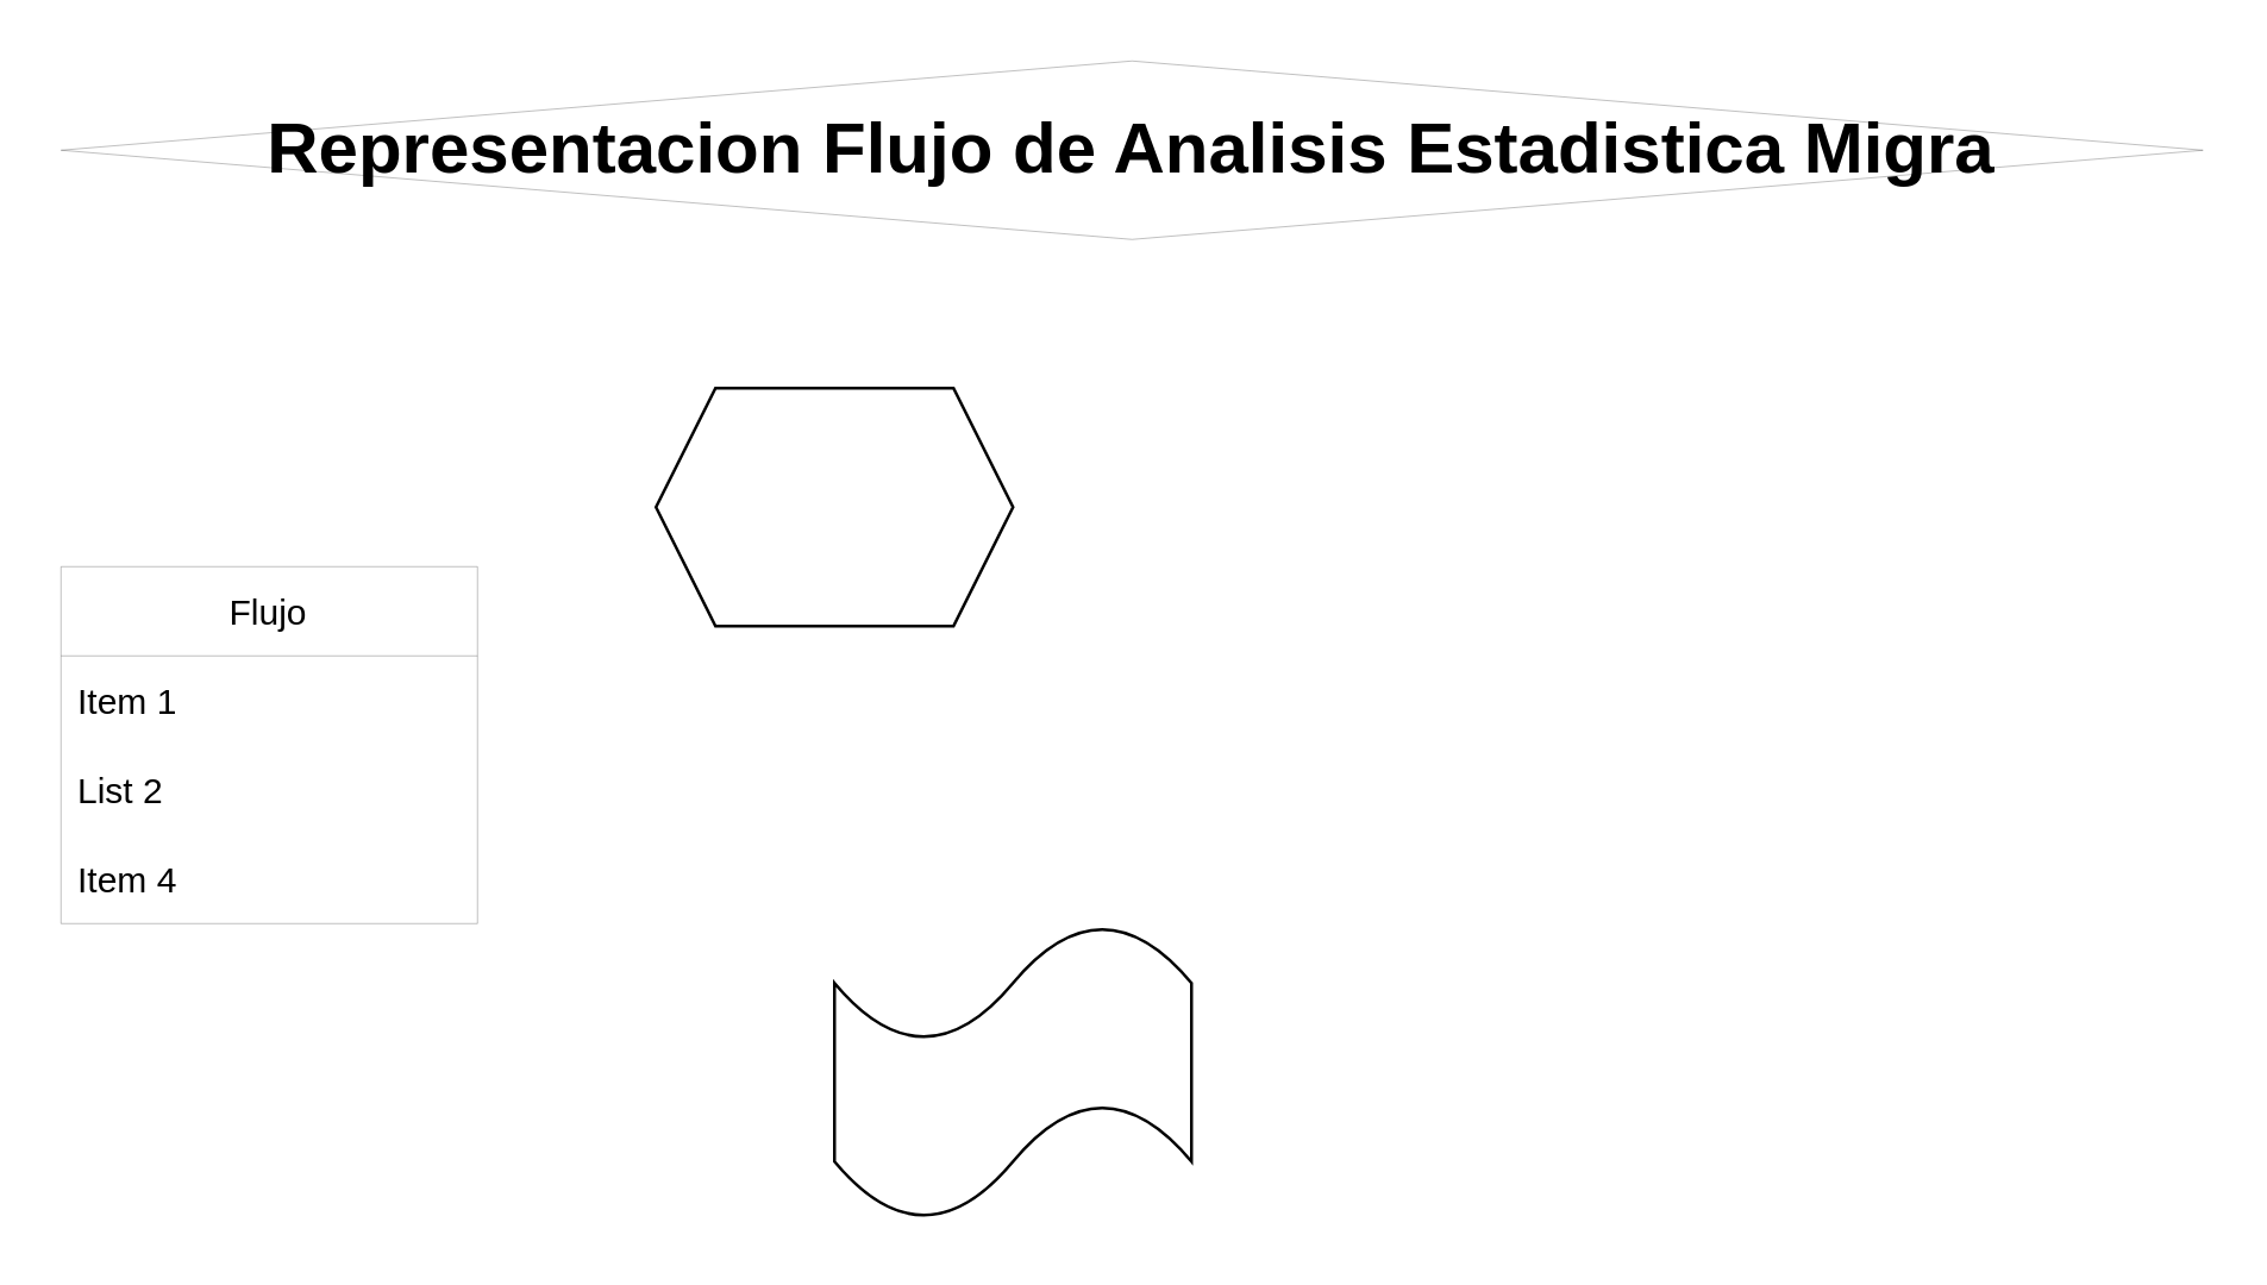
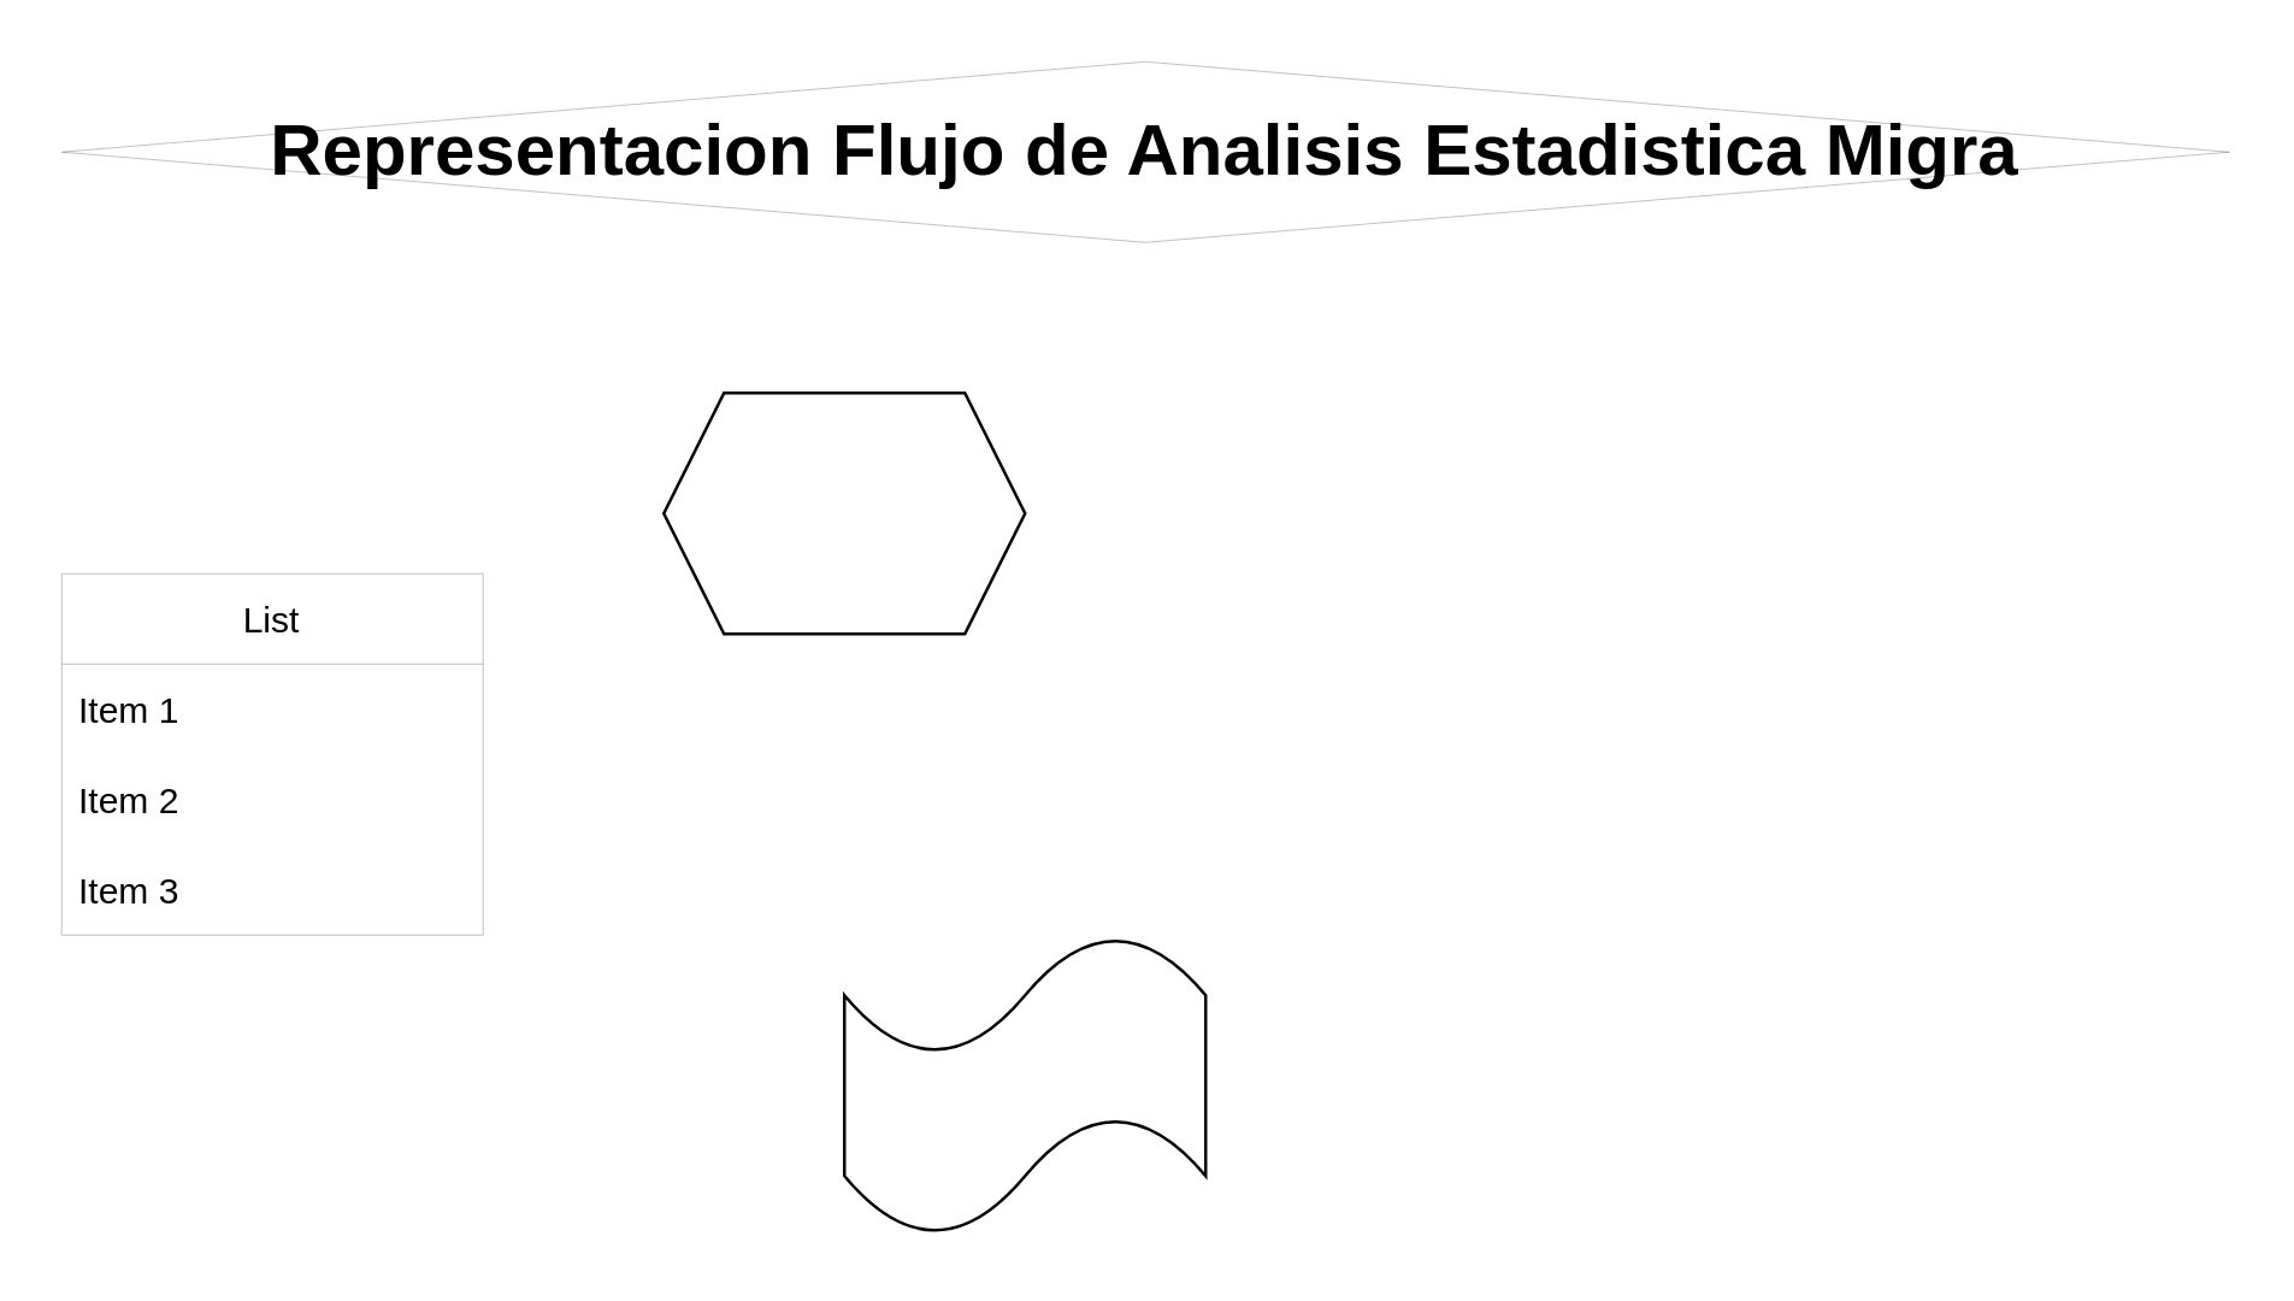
  <mxCell id="0" />
  <mxCell id="1" parent="0" />
  <mxCell id="2" value="&lt;h1&gt;Representacion Flujo de Analisis Estadistica Migra&lt;/h1&gt;" style="rhombus;whiteSpace=wrap;html=1;dashed=1;dashPattern=1 4;fillColor=none;strokeWidth=0;" parent="1" vertex="1"><mxGeometry x="20" y="20" width="720" height="60" as="geometry" /></mxCell>
- <mxCell id="3" value="Flujo" style="swimlane;fontStyle=0;childLayout=stackLayout;horizontal=1;startSize=30;horizontalStack=0;resizeParent=1;resizeParentMax=0;resizeLast=0;collapsible=1;marginBottom=0;dashed=1;dashPattern=1 4;strokeWidth=0;fillColor=none;" parent="1" vertex="1"><mxGeometry x="20" y="190" width="140" height="120" as="geometry" /></mxCell>
+ <mxCell id="3" value="List" style="swimlane;fontStyle=0;childLayout=stackLayout;horizontal=1;startSize=30;horizontalStack=0;resizeParent=1;resizeParentMax=0;resizeLast=0;collapsible=1;marginBottom=0;dashed=1;dashPattern=1 4;strokeWidth=0;fillColor=none;" parent="1" vertex="1"><mxGeometry x="20" y="190" width="140" height="120" as="geometry" /></mxCell>
  <mxCell id="4" value="Item 1" style="text;strokeColor=none;fillColor=none;align=left;verticalAlign=middle;spacingLeft=4;spacingRight=4;overflow=hidden;points=[[0,0.5],[1,0.5]];portConstraint=eastwest;rotatable=0;dashed=1;dashPattern=1 4;" parent="3" vertex="1"><mxGeometry y="30" width="140" height="30" as="geometry" /></mxCell>
- <mxCell id="5" value="List 2" style="text;strokeColor=none;fillColor=none;align=left;verticalAlign=middle;spacingLeft=4;spacingRight=4;overflow=hidden;points=[[0,0.5],[1,0.5]];portConstraint=eastwest;rotatable=0;dashed=1;dashPattern=1 4;" parent="3" vertex="1"><mxGeometry y="60" width="140" height="30" as="geometry" /></mxCell>
- <mxCell id="6" value="Item 4" style="text;strokeColor=none;fillColor=none;align=left;verticalAlign=middle;spacingLeft=4;spacingRight=4;overflow=hidden;points=[[0,0.5],[1,0.5]];portConstraint=eastwest;rotatable=0;dashed=1;dashPattern=1 4;" parent="3" vertex="1"><mxGeometry y="90" width="140" height="30" as="geometry" /></mxCell>
+ <mxCell id="5" value="Item 2" style="text;strokeColor=none;fillColor=none;align=left;verticalAlign=middle;spacingLeft=4;spacingRight=4;overflow=hidden;points=[[0,0.5],[1,0.5]];portConstraint=eastwest;rotatable=0;dashed=1;dashPattern=1 4;" parent="3" vertex="1"><mxGeometry y="60" width="140" height="30" as="geometry" /></mxCell>
+ <mxCell id="6" value="Item 3" style="text;strokeColor=none;fillColor=none;align=left;verticalAlign=middle;spacingLeft=4;spacingRight=4;overflow=hidden;points=[[0,0.5],[1,0.5]];portConstraint=eastwest;rotatable=0;dashed=1;dashPattern=1 4;" parent="3" vertex="1"><mxGeometry y="90" width="140" height="30" as="geometry" /></mxCell>
  <mxCell id="7" value="" style="shape=hexagon;perimeter=hexagonPerimeter2;whiteSpace=wrap;html=1;fixedSize=1;" vertex="1" parent="1"><mxGeometry x="220" y="130" width="120" height="80" as="geometry" /></mxCell>
  <mxCell id="8" value="" style="shape=tape;whiteSpace=wrap;html=1;" vertex="1" parent="1"><mxGeometry x="280" y="310" width="120" height="100" as="geometry" /></mxCell>
